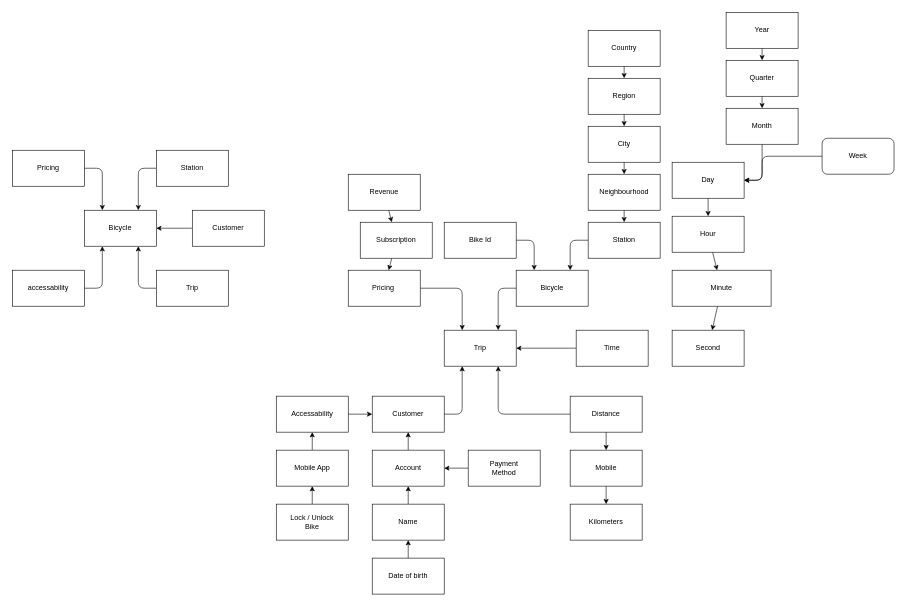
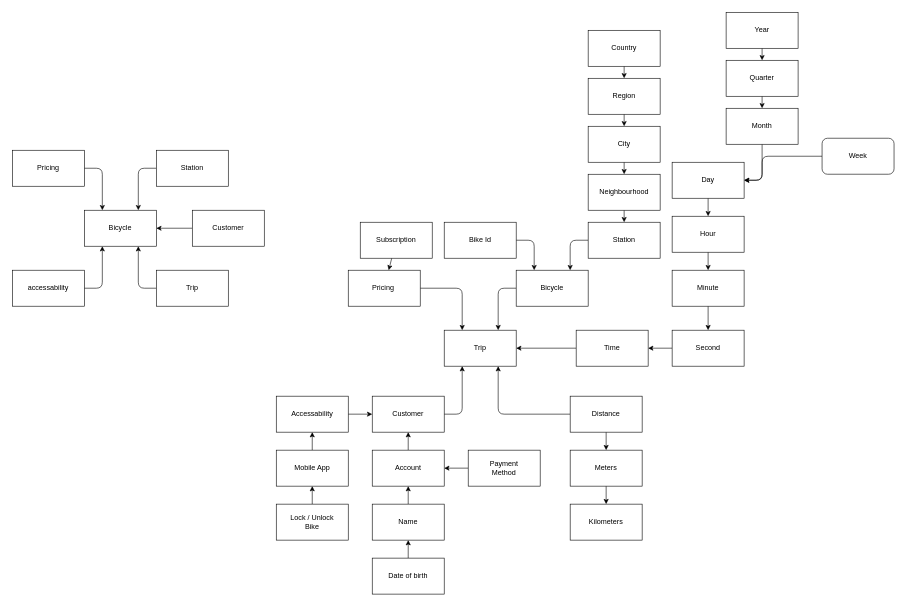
  <mxCell id="0" />
  <mxCell id="1" parent="0" />
  <mxCell id="2" value="Bicycle" style="whiteSpace=wrap;html=1;" parent="1" vertex="1"><mxGeometry x="140" y="350" width="120" height="60" as="geometry" /></mxCell>
  <mxCell id="3" style="edgeStyle=none;html=1;entryX=0.75;entryY=0;entryDx=0;entryDy=0;exitX=0;exitY=0.5;exitDx=0;exitDy=0;" parent="1" source="4" target="2" edge="1"><mxGeometry relative="1" as="geometry"><Array as="points"><mxPoint x="230" y="280" /></Array></mxGeometry></mxCell>
  <mxCell id="4" value="Station" style="whiteSpace=wrap;html=1;" parent="1" vertex="1"><mxGeometry x="260" y="250" width="120" height="60" as="geometry" /></mxCell>
  <mxCell id="5" style="edgeStyle=none;html=1;entryX=0.75;entryY=1;entryDx=0;entryDy=0;exitX=0;exitY=0.5;exitDx=0;exitDy=0;" parent="1" source="6" target="2" edge="1"><mxGeometry relative="1" as="geometry"><Array as="points"><mxPoint x="230" y="480" /></Array></mxGeometry></mxCell>
  <mxCell id="6" value="Trip" style="whiteSpace=wrap;html=1;" parent="1" vertex="1"><mxGeometry x="260" y="450" width="120" height="60" as="geometry" /></mxCell>
  <mxCell id="7" value="" style="edgeStyle=none;html=1;" parent="1" source="8" target="2" edge="1"><mxGeometry relative="1" as="geometry" /></mxCell>
  <mxCell id="8" value="Customer" style="whiteSpace=wrap;html=1;" parent="1" vertex="1"><mxGeometry x="320" y="350" width="120" height="60" as="geometry" /></mxCell>
  <mxCell id="9" style="edgeStyle=none;html=1;exitX=1;exitY=0.5;exitDx=0;exitDy=0;entryX=0.25;entryY=0;entryDx=0;entryDy=0;" parent="1" source="10" target="2" edge="1"><mxGeometry relative="1" as="geometry"><Array as="points"><mxPoint x="170" y="280" /></Array></mxGeometry></mxCell>
  <mxCell id="10" value="Pricing" style="whiteSpace=wrap;html=1;" parent="1" vertex="1"><mxGeometry x="20" y="250" width="120" height="60" as="geometry" /></mxCell>
  <mxCell id="11" style="edgeStyle=none;html=1;entryX=0.25;entryY=1;entryDx=0;entryDy=0;exitX=1;exitY=0.5;exitDx=0;exitDy=0;" parent="1" source="12" target="2" edge="1"><mxGeometry relative="1" as="geometry"><Array as="points"><mxPoint x="170" y="480" /></Array></mxGeometry></mxCell>
  <mxCell id="12" value="accessability" style="whiteSpace=wrap;html=1;" parent="1" vertex="1"><mxGeometry x="20" y="450" width="120" height="60" as="geometry" /></mxCell>
  <mxCell id="13" style="edgeStyle=none;html=1;exitX=1;exitY=0.5;exitDx=0;exitDy=0;entryX=0.25;entryY=0;entryDx=0;entryDy=0;" parent="1" source="14" target="15" edge="1"><mxGeometry relative="1" as="geometry"><Array as="points"><mxPoint x="770" y="480" /></Array></mxGeometry></mxCell>
  <mxCell id="14" value="Pricing&amp;nbsp;" style="rounded=0;whiteSpace=wrap;html=1;" parent="1" vertex="1"><mxGeometry x="580" y="450" width="120" height="60" as="geometry" /></mxCell>
  <mxCell id="15" value="Trip" style="whiteSpace=wrap;html=1;" parent="1" vertex="1"><mxGeometry x="740" y="550" width="120" height="60" as="geometry" /></mxCell>
  <mxCell id="16" style="edgeStyle=none;html=1;exitX=0;exitY=0.5;exitDx=0;exitDy=0;entryX=0.75;entryY=0;entryDx=0;entryDy=0;" edge="1" parent="1" source="17" target="68"><mxGeometry relative="1" as="geometry"><Array as="points"><mxPoint x="950" y="400" /></Array></mxGeometry></mxCell>
  <mxCell id="17" value="Station" style="whiteSpace=wrap;html=1;" parent="1" vertex="1"><mxGeometry x="980" y="370" width="120" height="60" as="geometry" /></mxCell>
  <mxCell id="18" value="" style="edgeStyle=none;html=1;" parent="1" source="19" target="21" edge="1"><mxGeometry relative="1" as="geometry" /></mxCell>
  <mxCell id="19" value="City" style="whiteSpace=wrap;html=1;" parent="1" vertex="1"><mxGeometry x="980" y="210" width="120" height="60" as="geometry" /></mxCell>
  <mxCell id="20" value="" style="edgeStyle=none;html=1;" parent="1" source="21" target="17" edge="1"><mxGeometry relative="1" as="geometry" /></mxCell>
  <mxCell id="21" value="Neighbourhood" style="whiteSpace=wrap;html=1;" parent="1" vertex="1"><mxGeometry x="980" y="290" width="120" height="60" as="geometry" /></mxCell>
  <mxCell id="22" value="" style="edgeStyle=none;html=1;" parent="1" source="23" target="14" edge="1"><mxGeometry relative="1" as="geometry" /></mxCell>
  <mxCell id="23" value="Subscription" style="whiteSpace=wrap;html=1;" parent="1" vertex="1"><mxGeometry x="600" y="370" width="120" height="60" as="geometry" /></mxCell>
  <mxCell id="24" style="edgeStyle=none;html=1;entryX=0.25;entryY=1;entryDx=0;entryDy=0;exitX=1;exitY=0.5;exitDx=0;exitDy=0;" parent="1" source="25" target="15" edge="1"><mxGeometry relative="1" as="geometry"><mxPoint x="730" y="590" as="targetPoint" /><Array as="points"><mxPoint x="770" y="690" /></Array></mxGeometry></mxCell>
  <mxCell id="25" value="Customer" style="rounded=0;whiteSpace=wrap;html=1;" parent="1" vertex="1"><mxGeometry x="620" y="660" width="120" height="60" as="geometry" /></mxCell>
- <mxCell id="26" value="" style="edgeStyle=none;html=1;" parent="1" source="27" target="23" edge="1"><mxGeometry relative="1" as="geometry" /></mxCell>
- <mxCell id="27" value="Revenue" style="whiteSpace=wrap;html=1;" parent="1" vertex="1"><mxGeometry x="580" y="290" width="120" height="60" as="geometry" /></mxCell>
  <mxCell id="28" style="edgeStyle=none;html=1;exitX=0.5;exitY=1;exitDx=0;exitDy=0;entryX=0.5;entryY=0;entryDx=0;entryDy=0;" parent="1" source="29" target="19" edge="1"><mxGeometry relative="1" as="geometry" /></mxCell>
  <mxCell id="29" value="Region" style="whiteSpace=wrap;html=1;" parent="1" vertex="1"><mxGeometry x="980" y="130" width="120" height="60" as="geometry" /></mxCell>
  <mxCell id="30" value="" style="edgeStyle=none;html=1;" parent="1" source="31" target="29" edge="1"><mxGeometry relative="1" as="geometry" /></mxCell>
  <mxCell id="31" value="Country" style="whiteSpace=wrap;html=1;" parent="1" vertex="1"><mxGeometry x="980" y="50" width="120" height="60" as="geometry" /></mxCell>
  <mxCell id="32" style="edgeStyle=none;html=1;exitX=1;exitY=0.5;exitDx=0;exitDy=0;entryX=0;entryY=0.5;entryDx=0;entryDy=0;" parent="1" source="33" target="25" edge="1"><mxGeometry relative="1" as="geometry" /></mxCell>
  <mxCell id="33" value="Accessability" style="whiteSpace=wrap;html=1;" parent="1" vertex="1"><mxGeometry x="460" y="660" width="120" height="60" as="geometry" /></mxCell>
  <mxCell id="34" style="edgeStyle=none;html=1;exitX=0.5;exitY=0;exitDx=0;exitDy=0;entryX=0.5;entryY=1;entryDx=0;entryDy=0;" parent="1" source="35" target="33" edge="1"><mxGeometry relative="1" as="geometry" /></mxCell>
  <mxCell id="35" value="Mobile App" style="rounded=0;whiteSpace=wrap;html=1;" parent="1" vertex="1"><mxGeometry x="460" y="750" width="120" height="60" as="geometry" /></mxCell>
  <mxCell id="36" style="edgeStyle=none;html=1;exitX=0.5;exitY=0;exitDx=0;exitDy=0;entryX=0.5;entryY=1;entryDx=0;entryDy=0;" parent="1" source="37" target="25" edge="1"><mxGeometry relative="1" as="geometry" /></mxCell>
  <mxCell id="37" value="Account" style="rounded=0;whiteSpace=wrap;html=1;" parent="1" vertex="1"><mxGeometry x="620" y="750" width="120" height="60" as="geometry" /></mxCell>
  <mxCell id="38" value="" style="edgeStyle=none;html=1;entryX=0.75;entryY=1;entryDx=0;entryDy=0;exitX=0;exitY=0.5;exitDx=0;exitDy=0;" parent="1" source="40" target="15" edge="1"><mxGeometry relative="1" as="geometry"><mxPoint x="1010" y="630" as="targetPoint" /><Array as="points"><mxPoint x="830" y="690" /></Array></mxGeometry></mxCell>
  <mxCell id="39" value="" style="edgeStyle=none;html=1;" edge="1" parent="1" source="40" target="72"><mxGeometry relative="1" as="geometry" /></mxCell>
  <mxCell id="40" value="Distance" style="whiteSpace=wrap;html=1;" parent="1" vertex="1"><mxGeometry x="950" y="660" width="120" height="60" as="geometry" /></mxCell>
  <mxCell id="41" value="" style="edgeStyle=none;html=1;" parent="1" source="42" target="37" edge="1"><mxGeometry relative="1" as="geometry" /></mxCell>
  <mxCell id="42" value="Name" style="whiteSpace=wrap;html=1;" parent="1" vertex="1"><mxGeometry x="620" y="840" width="120" height="60" as="geometry" /></mxCell>
  <mxCell id="43" value="" style="edgeStyle=none;html=1;" parent="1" source="44" target="42" edge="1"><mxGeometry relative="1" as="geometry" /></mxCell>
  <mxCell id="44" value="Date of birth" style="whiteSpace=wrap;html=1;" parent="1" vertex="1"><mxGeometry x="620" y="930" width="120" height="60" as="geometry" /></mxCell>
  <mxCell id="45" style="edgeStyle=none;html=1;exitX=0;exitY=0.5;exitDx=0;exitDy=0;entryX=1;entryY=0.5;entryDx=0;entryDy=0;" parent="1" source="46" target="37" edge="1"><mxGeometry relative="1" as="geometry" /></mxCell>
  <mxCell id="46" value="Payment&lt;br&gt;Method" style="whiteSpace=wrap;html=1;" parent="1" vertex="1"><mxGeometry x="780" y="750" width="120" height="60" as="geometry" /></mxCell>
  <mxCell id="47" value="" style="edgeStyle=none;html=1;" parent="1" source="48" target="60" edge="1"><mxGeometry relative="1" as="geometry" /></mxCell>
  <mxCell id="48" value="Day" style="whiteSpace=wrap;html=1;" parent="1" vertex="1"><mxGeometry x="1120" y="270" width="120" height="60" as="geometry" /></mxCell>
  <mxCell id="49" style="edgeStyle=none;html=1;exitX=0;exitY=0.5;exitDx=0;exitDy=0;entryX=1;entryY=0.5;entryDx=0;entryDy=0;" parent="1" source="50" target="48" edge="1"><mxGeometry relative="1" as="geometry"><Array as="points"><mxPoint x="1270" y="260" /><mxPoint x="1270" y="300" /></Array></mxGeometry></mxCell>
  <mxCell id="50" value="Week" style="whiteSpace=wrap;html=1;rounded=1;" parent="1" vertex="1"><mxGeometry x="1370" y="230" width="120" height="60" as="geometry" /></mxCell>
  <mxCell id="51" style="edgeStyle=none;html=1;exitX=0.5;exitY=1;exitDx=0;exitDy=0;entryX=1;entryY=0.5;entryDx=0;entryDy=0;" parent="1" source="52" target="48" edge="1"><mxGeometry relative="1" as="geometry"><mxPoint x="1270" y="260" as="targetPoint" /><Array as="points"><mxPoint x="1270" y="300" /></Array></mxGeometry></mxCell>
  <mxCell id="52" value="Month" style="whiteSpace=wrap;html=1;" parent="1" vertex="1"><mxGeometry x="1210" y="180" width="120" height="60" as="geometry" /></mxCell>
  <mxCell id="53" value="" style="edgeStyle=none;html=1;" parent="1" source="54" target="52" edge="1"><mxGeometry relative="1" as="geometry" /></mxCell>
  <mxCell id="54" value="Quarter" style="whiteSpace=wrap;html=1;" parent="1" vertex="1"><mxGeometry x="1210" y="100" width="120" height="60" as="geometry" /></mxCell>
  <mxCell id="55" style="edgeStyle=none;html=1;exitX=0.5;exitY=1;exitDx=0;exitDy=0;entryX=0.5;entryY=0;entryDx=0;entryDy=0;" parent="1" source="56" target="54" edge="1"><mxGeometry relative="1" as="geometry" /></mxCell>
  <mxCell id="56" value="Year" style="whiteSpace=wrap;html=1;" parent="1" vertex="1"><mxGeometry x="1210" y="20" width="120" height="60" as="geometry" /></mxCell>
  <mxCell id="57" style="edgeStyle=none;html=1;exitX=0;exitY=0.5;exitDx=0;exitDy=0;entryX=1;entryY=0.5;entryDx=0;entryDy=0;" parent="1" source="58" target="15" edge="1"><mxGeometry relative="1" as="geometry" /></mxCell>
  <mxCell id="58" value="Time" style="whiteSpace=wrap;html=1;" parent="1" vertex="1"><mxGeometry x="960" y="550" width="120" height="60" as="geometry" /></mxCell>
  <mxCell id="59" style="edgeStyle=none;html=1;" parent="1" source="60" target="62" edge="1"><mxGeometry relative="1" as="geometry"><mxPoint x="1180" y="440" as="targetPoint" /></mxGeometry></mxCell>
  <mxCell id="60" value="Hour" style="whiteSpace=wrap;html=1;" parent="1" vertex="1"><mxGeometry x="1120" y="360" width="120" height="60" as="geometry" /></mxCell>
  <mxCell id="61" value="" style="edgeStyle=none;html=1;" parent="1" source="62" target="64" edge="1"><mxGeometry relative="1" as="geometry" /></mxCell>
- <mxCell id="62" value="Minute" style="whiteSpace=wrap;html=1;" parent="1" vertex="1"><mxGeometry x="1120" y="450" width="165" height="60" as="geometry" /></mxCell>
+ <mxCell id="62" value="Minute" style="whiteSpace=wrap;html=1;" parent="1" vertex="1"><mxGeometry x="1120" y="450" width="120" height="60" as="geometry" /></mxCell>
+ <mxCell id="63" value="" style="edgeStyle=none;html=1;" parent="1" source="64" target="58" edge="1"><mxGeometry relative="1" as="geometry" /></mxCell>
  <mxCell id="64" value="Second" style="whiteSpace=wrap;html=1;" parent="1" vertex="1"><mxGeometry x="1120" y="550" width="120" height="60" as="geometry" /></mxCell>
  <mxCell id="65" value="" style="edgeStyle=none;html=1;" parent="1" source="66" target="35" edge="1"><mxGeometry relative="1" as="geometry" /></mxCell>
  <mxCell id="66" value="Lock / Unlock&lt;br&gt;Bike" style="whiteSpace=wrap;html=1;" parent="1" vertex="1"><mxGeometry x="460" y="840" width="120" height="60" as="geometry" /></mxCell>
  <mxCell id="67" style="edgeStyle=none;html=1;exitX=0;exitY=0.5;exitDx=0;exitDy=0;entryX=0.75;entryY=0;entryDx=0;entryDy=0;" edge="1" parent="1" source="68" target="15"><mxGeometry relative="1" as="geometry"><Array as="points"><mxPoint x="830" y="480" /></Array></mxGeometry></mxCell>
  <mxCell id="68" value="Bicycle" style="whiteSpace=wrap;html=1;" vertex="1" parent="1"><mxGeometry x="860" y="450" width="120" height="60" as="geometry" /></mxCell>
  <mxCell id="69" style="edgeStyle=none;html=1;exitX=1;exitY=0.5;exitDx=0;exitDy=0;entryX=0.25;entryY=0;entryDx=0;entryDy=0;" edge="1" parent="1" source="70" target="68"><mxGeometry relative="1" as="geometry"><Array as="points"><mxPoint x="890" y="400" /></Array></mxGeometry></mxCell>
  <mxCell id="70" value="Bike Id" style="whiteSpace=wrap;html=1;" vertex="1" parent="1"><mxGeometry x="740" y="370" width="120" height="60" as="geometry" /></mxCell>
  <mxCell id="71" value="" style="edgeStyle=none;html=1;" edge="1" parent="1" source="72" target="73"><mxGeometry relative="1" as="geometry" /></mxCell>
- <mxCell id="72" value="Mobile" style="whiteSpace=wrap;html=1;" vertex="1" parent="1"><mxGeometry x="950" y="750" width="120" height="60" as="geometry" /></mxCell>
+ <mxCell id="72" value="Meters" style="whiteSpace=wrap;html=1;" vertex="1" parent="1"><mxGeometry x="950" y="750" width="120" height="60" as="geometry" /></mxCell>
  <mxCell id="73" value="Kilometers" style="whiteSpace=wrap;html=1;" vertex="1" parent="1"><mxGeometry x="950" y="840" width="120" height="60" as="geometry" /></mxCell>
